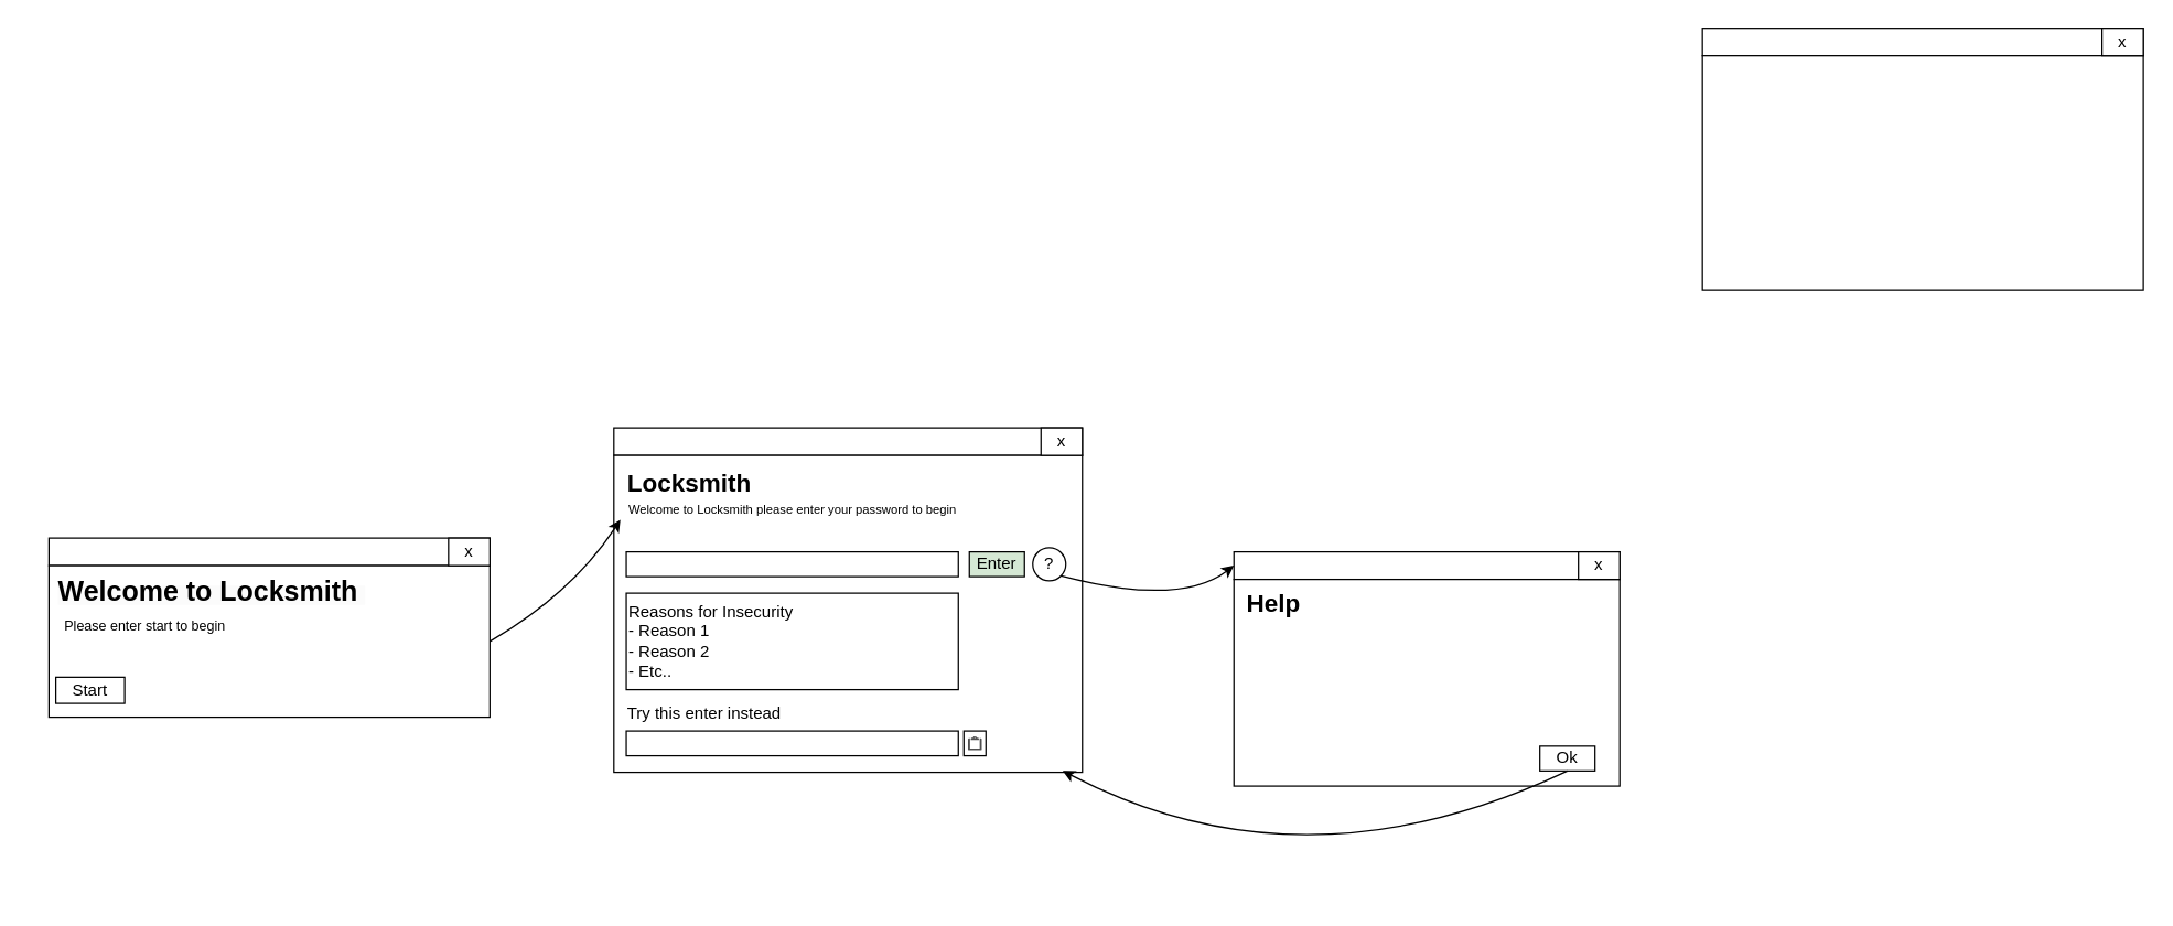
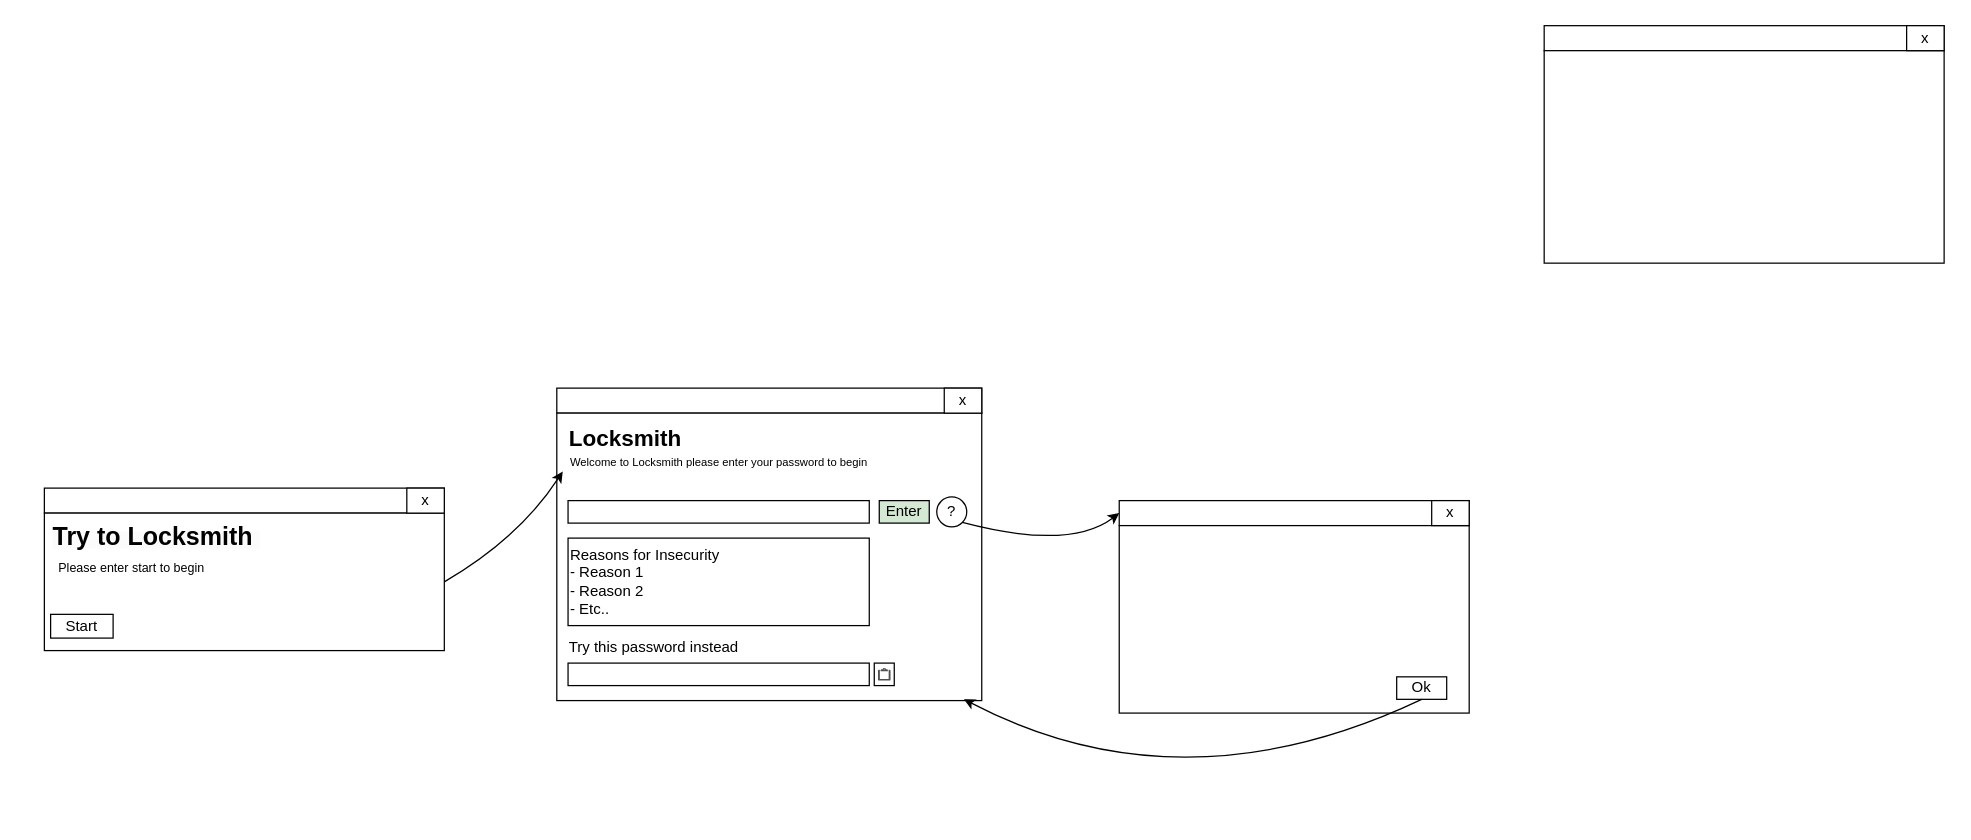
  <mxCell id="0" />
  <mxCell id="1" parent="0" />
  <mxCell id="2" value="" style="rounded=0;whiteSpace=wrap;html=1;" parent="1" vertex="1"><mxGeometry x="445" y="310" width="340" height="20" as="geometry" /></mxCell>
  <mxCell id="3" value="" style="rounded=0;whiteSpace=wrap;html=1;" parent="1" vertex="1"><mxGeometry x="445" y="330" width="340" height="230" as="geometry" /></mxCell>
  <mxCell id="4" value="x" style="rounded=0;whiteSpace=wrap;html=1;" parent="1" vertex="1"><mxGeometry x="755" y="310" width="30" height="20" as="geometry" /></mxCell>
  <mxCell id="5" value="&lt;b&gt;&lt;font style=&quot;font-size: 18px;&quot;&gt;Locksmith&lt;/font&gt;&lt;/b&gt;" style="text;html=1;align=center;verticalAlign=middle;whiteSpace=wrap;rounded=0;" parent="1" vertex="1"><mxGeometry x="470" y="336" width="60" height="30" as="geometry" /></mxCell>
  <mxCell id="6" value="" style="rounded=0;whiteSpace=wrap;html=1;" parent="1" vertex="1"><mxGeometry x="1235" y="20" width="320" height="20" as="geometry" /></mxCell>
  <mxCell id="7" value="" style="rounded=0;whiteSpace=wrap;html=1;" parent="1" vertex="1"><mxGeometry x="1235" y="40" width="320" height="170" as="geometry" /></mxCell>
  <mxCell id="8" value="x" style="rounded=0;whiteSpace=wrap;html=1;" parent="1" vertex="1"><mxGeometry x="1525" y="20" width="30" height="20" as="geometry" /></mxCell>
  <mxCell id="9" value="&lt;font style=&quot;font-size: 9px;&quot;&gt;Welcome to Locksmith please enter your password to begin&lt;/font&gt;" style="text;html=1;align=left;verticalAlign=middle;whiteSpace=wrap;rounded=0;" parent="1" vertex="1"><mxGeometry x="454" y="354" width="250" height="30" as="geometry" /></mxCell>
  <mxCell id="10" value="" style="rounded=0;whiteSpace=wrap;html=1;" parent="1" vertex="1"><mxGeometry x="454" y="400" width="241" height="18" as="geometry" /></mxCell>
  <mxCell id="11" value="Enter" style="rounded=0;whiteSpace=wrap;html=1;fillColor=#d5e8d4;" parent="1" vertex="1"><mxGeometry x="703" y="400" width="40" height="18" as="geometry" /></mxCell>
  <mxCell id="12" value="?" style="ellipse;whiteSpace=wrap;html=1;" parent="1" vertex="1"><mxGeometry x="749" y="397" width="24" height="24" as="geometry" /></mxCell>
  <mxCell id="13" value="&lt;div&gt;Reasons for Insecurity&lt;/div&gt;- Reason 1&lt;div&gt;- Reason 2&amp;nbsp;&lt;/div&gt;&lt;div&gt;- Etc..&lt;/div&gt;" style="rounded=0;whiteSpace=wrap;html=1;align=left;" parent="1" vertex="1"><mxGeometry x="454" y="430" width="241" height="70" as="geometry" /></mxCell>
  <mxCell id="14" value="" style="rounded=0;whiteSpace=wrap;html=1;" parent="1" vertex="1"><mxGeometry x="454" y="530" width="241" height="18" as="geometry" /></mxCell>
- <mxCell id="15" value="Try this enter instead" style="text;strokeColor=none;fillColor=none;align=left;verticalAlign=middle;spacingLeft=4;spacingRight=4;overflow=hidden;points=[[0,0.5],[1,0.5]];portConstraint=eastwest;rotatable=0;whiteSpace=wrap;html=1;" parent="1" vertex="1"><mxGeometry x="449" y="503" width="155" height="30" as="geometry" /></mxCell>
+ <mxCell id="15" value="Try this password instead" style="text;strokeColor=none;fillColor=none;align=left;verticalAlign=middle;spacingLeft=4;spacingRight=4;overflow=hidden;points=[[0,0.5],[1,0.5]];portConstraint=eastwest;rotatable=0;whiteSpace=wrap;html=1;" parent="1" vertex="1"><mxGeometry x="449" y="503" width="155" height="30" as="geometry" /></mxCell>
  <mxCell id="16" value="" style="rounded=0;whiteSpace=wrap;html=1;" parent="1" vertex="1"><mxGeometry x="895" y="400" width="280" height="20" as="geometry" /></mxCell>
  <mxCell id="17" value="" style="rounded=0;whiteSpace=wrap;html=1;" parent="1" vertex="1"><mxGeometry x="895" y="420" width="280" height="150" as="geometry" /></mxCell>
  <mxCell id="18" value="x" style="rounded=0;whiteSpace=wrap;html=1;" parent="1" vertex="1"><mxGeometry x="1145" y="400" width="30" height="20" as="geometry" /></mxCell>
  <mxCell id="19" value="" style="endArrow=classic;html=1;rounded=0;exitX=1;exitY=1;exitDx=0;exitDy=0;curved=1;entryX=0;entryY=0.5;entryDx=0;entryDy=0;" parent="1" source="12" target="16" edge="1"><mxGeometry width="50" height="50" relative="1" as="geometry"><mxPoint x="815" y="460" as="sourcePoint" /><mxPoint x="925" y="500" as="targetPoint" /><Array as="points"><mxPoint x="855" y="440" /></Array></mxGeometry></mxCell>
  <mxCell id="20" value="Ok" style="rounded=0;whiteSpace=wrap;html=1;" parent="1" vertex="1"><mxGeometry x="1117" y="541" width="40" height="18" as="geometry" /></mxCell>
  <mxCell id="21" value="" style="endArrow=classic;html=1;rounded=0;exitX=0.5;exitY=1;exitDx=0;exitDy=0;entryX=0.958;entryY=0.995;entryDx=0;entryDy=0;entryPerimeter=0;curved=1;" parent="1" source="20" target="3" edge="1"><mxGeometry width="50" height="50" relative="1" as="geometry"><mxPoint x="905" y="670" as="sourcePoint" /><mxPoint x="955" y="620" as="targetPoint" /><Array as="points"><mxPoint x="945" y="650" /></Array></mxGeometry></mxCell>
  <mxCell id="22" value="" style="rounded=0;whiteSpace=wrap;html=1;" parent="1" vertex="1"><mxGeometry x="699" y="530" width="16" height="18" as="geometry" /></mxCell>
  <mxCell id="23" value="" style="sketch=0;pointerEvents=1;shadow=0;dashed=0;html=1;strokeColor=none;fillColor=#505050;labelPosition=center;verticalLabelPosition=bottom;verticalAlign=top;outlineConnect=0;align=center;shape=mxgraph.office.concepts.clipboard;" parent="1" vertex="1"><mxGeometry x="702" y="534" width="10" height="10" as="geometry" /></mxCell>
- <mxCell id="24" value="&lt;span style=&quot;font-size: 18px;&quot;&gt;&lt;b&gt;Help&lt;/b&gt;&lt;/span&gt;" style="text;html=1;align=center;verticalAlign=middle;whiteSpace=wrap;rounded=0;" parent="1" vertex="1"><mxGeometry x="894" y="423" width="60" height="30" as="geometry" /></mxCell>
  <mxCell id="25" value="" style="rounded=0;whiteSpace=wrap;html=1;" parent="1" vertex="1"><mxGeometry x="35" y="390" width="320" height="20" as="geometry" /></mxCell>
  <mxCell id="26" value="" style="rounded=0;whiteSpace=wrap;html=1;" parent="1" vertex="1"><mxGeometry x="35" y="410" width="320" height="110" as="geometry" /></mxCell>
  <mxCell id="27" value="x" style="rounded=0;whiteSpace=wrap;html=1;" parent="1" vertex="1"><mxGeometry x="325" y="390" width="30" height="20" as="geometry" /></mxCell>
- <mxCell id="28" value="&lt;span style=&quot;color: rgb(0, 0, 0); font-family: Helvetica; font-style: normal; font-variant-ligatures: normal; font-variant-caps: normal; letter-spacing: normal; orphans: 2; text-align: left; text-indent: 0px; text-transform: none; widows: 2; word-spacing: 0px; -webkit-text-stroke-width: 0px; white-space: normal; background-color: rgb(251, 251, 251); text-decoration-thickness: initial; text-decoration-style: initial; text-decoration-color: initial; float: none; display: inline !important;&quot;&gt;&lt;b style=&quot;&quot;&gt;&lt;font style=&quot;font-size: 20px;&quot;&gt;Welcome to Locksmith&amp;nbsp;&lt;/font&gt;&lt;/b&gt;&lt;/span&gt;" style="text;whiteSpace=wrap;html=1;" parent="1" vertex="1"><mxGeometry x="40" y="410" width="270" height="40" as="geometry" /></mxCell>
+ <mxCell id="28" value="&lt;span style=&quot;color: rgb(0, 0, 0); font-family: Helvetica; font-style: normal; font-variant-ligatures: normal; font-variant-caps: normal; letter-spacing: normal; orphans: 2; text-align: left; text-indent: 0px; text-transform: none; widows: 2; word-spacing: 0px; -webkit-text-stroke-width: 0px; white-space: normal; background-color: rgb(251, 251, 251); text-decoration-thickness: initial; text-decoration-style: initial; text-decoration-color: initial; float: none; display: inline !important;&quot;&gt;&lt;b style=&quot;&quot;&gt;&lt;font style=&quot;font-size: 20px;&quot;&gt;Try to Locksmith&amp;nbsp;&lt;/font&gt;&lt;/b&gt;&lt;/span&gt;" style="text;whiteSpace=wrap;html=1;" parent="1" vertex="1"><mxGeometry x="40" y="410" width="270" height="40" as="geometry" /></mxCell>
  <mxCell id="29" value="&lt;span style=&quot;text-align: left;&quot;&gt;&lt;font style=&quot;font-size: 10px;&quot;&gt;Please enter start to begin&lt;/font&gt;&lt;/span&gt;" style="text;html=1;align=center;verticalAlign=middle;whiteSpace=wrap;rounded=0;" parent="1" vertex="1"><mxGeometry x="20" y="439" width="170" height="30" as="geometry" /></mxCell>
  <mxCell id="30" value="Start" style="rounded=0;whiteSpace=wrap;html=1;" parent="1" vertex="1"><mxGeometry x="40" y="491" width="50" height="19" as="geometry" /></mxCell>
  <mxCell id="31" value="" style="endArrow=classic;html=1;rounded=0;exitX=1;exitY=0.5;exitDx=0;exitDy=0;entryX=0.014;entryY=0.203;entryDx=0;entryDy=0;entryPerimeter=0;curved=1;" parent="1" source="26" target="3" edge="1"><mxGeometry width="50" height="50" relative="1" as="geometry"><mxPoint x="365" y="430" as="sourcePoint" /><mxPoint x="415" y="380" as="targetPoint" /><Array as="points"><mxPoint x="415" y="430" /></Array></mxGeometry></mxCell>
